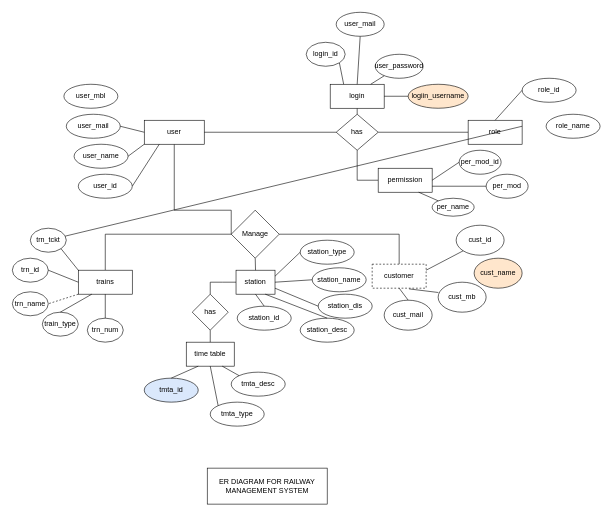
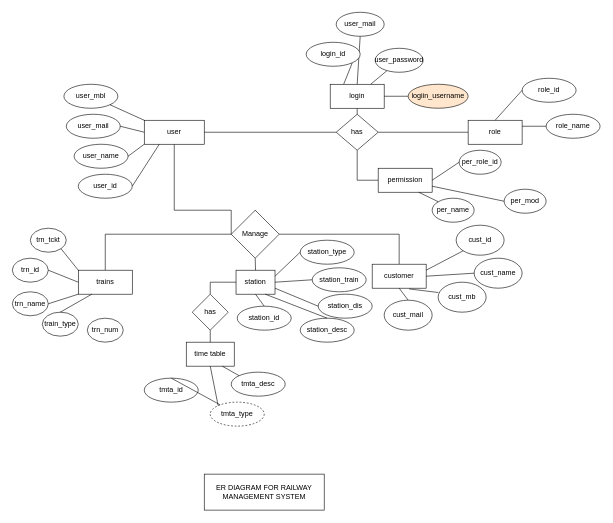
  <mxCell id="0" />
  <mxCell id="1" parent="0" />
- <mxCell id="2" value="ER DIAGRAM FOR RAILWAY MANAGEMENT SYSTEM" style="rounded=0;whiteSpace=wrap;html=1;" vertex="1" parent="1"><mxGeometry x="345" y="780" width="200" height="60" as="geometry" /></mxCell>
+ <mxCell id="2" value="ER DIAGRAM FOR RAILWAY MANAGEMENT SYSTEM" style="rounded=0;whiteSpace=wrap;html=1;" vertex="1" parent="1"><mxGeometry x="340" y="790" width="200" height="60" as="geometry" /></mxCell>
  <mxCell id="3" value="Manage" style="rhombus;whiteSpace=wrap;html=1;" vertex="1" parent="1"><mxGeometry x="385" y="350" width="80" height="80" as="geometry" /></mxCell>
  <mxCell id="4" value="station" style="rounded=0;whiteSpace=wrap;html=1;" vertex="1" parent="1"><mxGeometry x="393" y="450" width="65" height="40" as="geometry" /></mxCell>
  <mxCell id="5" value="" style="endArrow=none;html=1;rounded=0;entryX=0.5;entryY=0;entryDx=0;entryDy=0;exitX=0.5;exitY=1;exitDx=0;exitDy=0;" edge="1" parent="1" source="3" target="4"><mxGeometry width="50" height="50" relative="1" as="geometry"><mxPoint x="440" y="400" as="sourcePoint" /><mxPoint x="490" y="350" as="targetPoint" /></mxGeometry></mxCell>
  <mxCell id="6" value="has" style="rhombus;whiteSpace=wrap;html=1;" vertex="1" parent="1"><mxGeometry x="320" y="490" width="60" height="60" as="geometry" /></mxCell>
  <mxCell id="7" value="time table" style="rounded=0;whiteSpace=wrap;html=1;" vertex="1" parent="1"><mxGeometry x="310" y="570" width="80" height="40" as="geometry" /></mxCell>
- <mxCell id="8" value="tmta_id" style="ellipse;whiteSpace=wrap;html=1;fillColor=#dae8fc;" vertex="1" parent="1"><mxGeometry x="240" y="630" width="90" height="40" as="geometry" /></mxCell>
- <mxCell id="9" value="tmta_type" style="ellipse;whiteSpace=wrap;html=1;" vertex="1" parent="1"><mxGeometry x="350" y="670" width="90" height="40" as="geometry" /></mxCell>
+ <mxCell id="8" value="tmta_id" style="ellipse;whiteSpace=wrap;html=1;" vertex="1" parent="1"><mxGeometry x="240" y="630" width="90" height="40" as="geometry" /></mxCell>
+ <mxCell id="9" value="tmta_type" style="ellipse;whiteSpace=wrap;html=1;dashed=1;" vertex="1" parent="1"><mxGeometry x="350" y="670" width="90" height="40" as="geometry" /></mxCell>
  <mxCell id="10" value="tmta_desc" style="ellipse;whiteSpace=wrap;html=1;" vertex="1" parent="1"><mxGeometry x="385" y="620" width="90" height="40" as="geometry" /></mxCell>
  <mxCell id="11" value="" style="endArrow=none;html=1;rounded=0;exitX=0.5;exitY=0;exitDx=0;exitDy=0;entryX=0;entryY=0.5;entryDx=0;entryDy=0;" edge="1" parent="1" source="6" target="4"><mxGeometry width="50" height="50" relative="1" as="geometry"><mxPoint x="440" y="580" as="sourcePoint" /><mxPoint x="390" y="470" as="targetPoint" /><Array as="points"><mxPoint x="350" y="470" /><mxPoint x="370" y="470" /></Array></mxGeometry></mxCell>
  <mxCell id="12" value="" style="endArrow=none;html=1;rounded=0;exitX=0.5;exitY=0;exitDx=0;exitDy=0;entryX=0.5;entryY=1;entryDx=0;entryDy=0;" edge="1" parent="1" source="7" target="6"><mxGeometry width="50" height="50" relative="1" as="geometry"><mxPoint x="440" y="580" as="sourcePoint" /><mxPoint x="490" y="530" as="targetPoint" /></mxGeometry></mxCell>
- <mxCell id="13" value="" style="endArrow=none;html=1;rounded=0;exitX=0.5;exitY=0;exitDx=0;exitDy=0;entryX=0.25;entryY=1;entryDx=0;entryDy=0;" edge="1" parent="1" source="8" target="7"><mxGeometry width="50" height="50" relative="1" as="geometry"><mxPoint x="360" y="580" as="sourcePoint" /><mxPoint x="360" y="560" as="targetPoint" /></mxGeometry></mxCell>
+ <mxCell id="13" value="" style="endArrow=none;html=1;rounded=0;exitX=0.5;exitY=0;exitDx=0;exitDy=0;" edge="1" parent="1" source="8" target="9"><mxGeometry width="50" height="50" relative="1" as="geometry"><mxPoint x="360" y="580" as="sourcePoint" /><mxPoint x="360" y="560" as="targetPoint" /></mxGeometry></mxCell>
  <mxCell id="14" value="" style="endArrow=none;html=1;rounded=0;exitX=0;exitY=0;exitDx=0;exitDy=0;entryX=0.75;entryY=1;entryDx=0;entryDy=0;" edge="1" parent="1" source="10" target="7"><mxGeometry width="50" height="50" relative="1" as="geometry"><mxPoint x="370" y="590" as="sourcePoint" /><mxPoint x="370" y="570" as="targetPoint" /></mxGeometry></mxCell>
  <mxCell id="15" value="" style="endArrow=none;html=1;rounded=0;exitX=0;exitY=0;exitDx=0;exitDy=0;entryX=0.5;entryY=1;entryDx=0;entryDy=0;" edge="1" parent="1" source="9" target="7"><mxGeometry width="50" height="50" relative="1" as="geometry"><mxPoint x="380" y="600" as="sourcePoint" /><mxPoint x="380" y="580" as="targetPoint" /></mxGeometry></mxCell>
  <mxCell id="16" value="station_id" style="ellipse;whiteSpace=wrap;html=1;" vertex="1" parent="1"><mxGeometry x="395" y="510" width="90" height="40" as="geometry" /></mxCell>
  <mxCell id="17" value="station_dis" style="ellipse;whiteSpace=wrap;html=1;" vertex="1" parent="1"><mxGeometry x="530" y="490" width="90" height="40" as="geometry" /></mxCell>
- <mxCell id="18" value="station_name" style="ellipse;whiteSpace=wrap;html=1;" vertex="1" parent="1"><mxGeometry x="520" y="446" width="90" height="40" as="geometry" /></mxCell>
+ <mxCell id="18" value="station_train" style="ellipse;whiteSpace=wrap;html=1;" vertex="1" parent="1"><mxGeometry x="520" y="446" width="90" height="40" as="geometry" /></mxCell>
  <mxCell id="19" value="station_type" style="ellipse;whiteSpace=wrap;html=1;" vertex="1" parent="1"><mxGeometry x="500" y="400" width="90" height="40" as="geometry" /></mxCell>
  <mxCell id="20" value="station_desc" style="ellipse;whiteSpace=wrap;html=1;" vertex="1" parent="1"><mxGeometry x="500" y="530" width="90" height="40" as="geometry" /></mxCell>
  <mxCell id="21" value="" style="endArrow=none;html=1;rounded=0;exitX=0.5;exitY=1;exitDx=0;exitDy=0;entryX=0.5;entryY=0;entryDx=0;entryDy=0;" edge="1" parent="1" source="4" target="16"><mxGeometry width="50" height="50" relative="1" as="geometry"><mxPoint x="440" y="580" as="sourcePoint" /><mxPoint x="490" y="530" as="targetPoint" /></mxGeometry></mxCell>
  <mxCell id="22" value="" style="endArrow=none;html=1;rounded=0;exitX=0.75;exitY=1;exitDx=0;exitDy=0;entryX=0.5;entryY=0;entryDx=0;entryDy=0;" edge="1" parent="1" source="4" target="20"><mxGeometry width="50" height="50" relative="1" as="geometry"><mxPoint x="436" y="500" as="sourcePoint" /><mxPoint x="450" y="520" as="targetPoint" /></mxGeometry></mxCell>
  <mxCell id="23" value="" style="endArrow=none;html=1;rounded=0;exitX=1;exitY=0.75;exitDx=0;exitDy=0;entryX=0;entryY=0.5;entryDx=0;entryDy=0;" edge="1" parent="1" source="4" target="17"><mxGeometry width="50" height="50" relative="1" as="geometry"><mxPoint x="452" y="500" as="sourcePoint" /><mxPoint x="524" y="538" as="targetPoint" /></mxGeometry></mxCell>
  <mxCell id="24" value="" style="endArrow=none;html=1;rounded=0;exitX=1;exitY=0.5;exitDx=0;exitDy=0;entryX=0;entryY=0.5;entryDx=0;entryDy=0;" edge="1" parent="1" source="4" target="18"><mxGeometry width="50" height="50" relative="1" as="geometry"><mxPoint x="462" y="510" as="sourcePoint" /><mxPoint x="534" y="548" as="targetPoint" /></mxGeometry></mxCell>
  <mxCell id="25" value="" style="endArrow=none;html=1;rounded=0;exitX=1;exitY=0.25;exitDx=0;exitDy=0;entryX=0;entryY=0.5;entryDx=0;entryDy=0;" edge="1" parent="1" source="4" target="19"><mxGeometry width="50" height="50" relative="1" as="geometry"><mxPoint x="472" y="520" as="sourcePoint" /><mxPoint x="544" y="558" as="targetPoint" /></mxGeometry></mxCell>
  <mxCell id="26" value="" style="endArrow=none;html=1;rounded=0;exitX=1;exitY=0.5;exitDx=0;exitDy=0;entryX=0.5;entryY=0;entryDx=0;entryDy=0;" edge="1" parent="1" source="3" target="27"><mxGeometry width="50" height="50" relative="1" as="geometry"><mxPoint x="700" y="560" as="sourcePoint" /><mxPoint x="660" y="430" as="targetPoint" /><Array as="points"><mxPoint x="665" y="390" /></Array></mxGeometry></mxCell>
- <mxCell id="27" value="customer" style="rounded=0;whiteSpace=wrap;html=1;dashed=1;" vertex="1" parent="1"><mxGeometry x="620" y="440" width="90" height="40" as="geometry" /></mxCell>
+ <mxCell id="27" value="customer" style="rounded=0;whiteSpace=wrap;html=1;" vertex="1" parent="1"><mxGeometry x="620" y="440" width="90" height="40" as="geometry" /></mxCell>
  <mxCell id="28" value="cust_id" style="ellipse;whiteSpace=wrap;html=1;" vertex="1" parent="1"><mxGeometry x="760" y="375" width="80" height="50" as="geometry" /></mxCell>
- <mxCell id="29" value="cust_name" style="ellipse;whiteSpace=wrap;html=1;fillColor=#ffe6cc;" vertex="1" parent="1"><mxGeometry x="790" y="430" width="80" height="50" as="geometry" /></mxCell>
+ <mxCell id="29" value="cust_name" style="ellipse;whiteSpace=wrap;html=1;" vertex="1" parent="1"><mxGeometry x="790" y="430" width="80" height="50" as="geometry" /></mxCell>
  <mxCell id="30" value="cust_mb" style="ellipse;whiteSpace=wrap;html=1;" vertex="1" parent="1"><mxGeometry x="730" y="470" width="80" height="50" as="geometry" /></mxCell>
  <mxCell id="31" value="cust_mail" style="ellipse;whiteSpace=wrap;html=1;" vertex="1" parent="1"><mxGeometry x="640" y="500" width="80" height="50" as="geometry" /></mxCell>
  <mxCell id="32" value="" style="endArrow=none;html=1;rounded=0;exitX=0.5;exitY=0;exitDx=0;exitDy=0;entryX=0.5;entryY=1;entryDx=0;entryDy=0;" edge="1" parent="1" source="31" target="27"><mxGeometry width="50" height="50" relative="1" as="geometry"><mxPoint x="700" y="560" as="sourcePoint" /><mxPoint x="750" y="510" as="targetPoint" /></mxGeometry></mxCell>
  <mxCell id="33" value="" style="endArrow=none;html=1;rounded=0;exitX=0.684;exitY=1.03;exitDx=0;exitDy=0;exitPerimeter=0;entryX=0.005;entryY=0.344;entryDx=0;entryDy=0;entryPerimeter=0;" edge="1" parent="1" source="27" target="30"><mxGeometry width="50" height="50" relative="1" as="geometry"><mxPoint x="700" y="560" as="sourcePoint" /><mxPoint x="750" y="510" as="targetPoint" /></mxGeometry></mxCell>
+ <mxCell id="34" value="" style="endArrow=none;html=1;rounded=0;entryX=1;entryY=0.5;entryDx=0;entryDy=0;exitX=0;exitY=0.5;exitDx=0;exitDy=0;" edge="1" parent="1" source="29" target="27"><mxGeometry width="50" height="50" relative="1" as="geometry"><mxPoint x="790" y="450" as="sourcePoint" /><mxPoint x="750" y="510" as="targetPoint" /></mxGeometry></mxCell>
  <mxCell id="35" value="" style="endArrow=none;html=1;rounded=0;entryX=0;entryY=1;entryDx=0;entryDy=0;exitX=1;exitY=0.25;exitDx=0;exitDy=0;" edge="1" parent="1" source="27" target="28"><mxGeometry width="50" height="50" relative="1" as="geometry"><mxPoint x="700" y="560" as="sourcePoint" /><mxPoint x="750" y="510" as="targetPoint" /></mxGeometry></mxCell>
  <mxCell id="36" value="" style="endArrow=none;html=1;rounded=0;entryX=0;entryY=0.5;entryDx=0;entryDy=0;exitX=0.5;exitY=0;exitDx=0;exitDy=0;" edge="1" parent="1" source="37" target="3"><mxGeometry width="50" height="50" relative="1" as="geometry"><mxPoint x="170" y="450" as="sourcePoint" /><mxPoint x="330" y="510" as="targetPoint" /><Array as="points"><mxPoint x="175" y="390" /></Array></mxGeometry></mxCell>
  <mxCell id="37" value="trains" style="rounded=0;whiteSpace=wrap;html=1;" vertex="1" parent="1"><mxGeometry x="130" y="450" width="90" height="40" as="geometry" /></mxCell>
  <mxCell id="38" value="trn_id" style="ellipse;whiteSpace=wrap;html=1;" vertex="1" parent="1"><mxGeometry x="20" y="430" width="60" height="40" as="geometry" /></mxCell>
  <mxCell id="39" value="trn_name" style="ellipse;whiteSpace=wrap;html=1;" vertex="1" parent="1"><mxGeometry x="20" y="486" width="60" height="40" as="geometry" /></mxCell>
  <mxCell id="40" value="train_type" style="ellipse;whiteSpace=wrap;html=1;" vertex="1" parent="1"><mxGeometry x="70" y="520" width="60" height="40" as="geometry" /></mxCell>
  <mxCell id="41" value="trn_tckt" style="ellipse;whiteSpace=wrap;html=1;" vertex="1" parent="1"><mxGeometry x="50" y="380" width="60" height="40" as="geometry" /></mxCell>
  <mxCell id="42" value="trn_num" style="ellipse;whiteSpace=wrap;html=1;" vertex="1" parent="1"><mxGeometry x="145" y="530" width="60" height="40" as="geometry" /></mxCell>
- <mxCell id="43" value="" style="endArrow=none;html=1;rounded=0;exitX=0.5;exitY=1;exitDx=0;exitDy=0;entryX=0.5;entryY=0;entryDx=0;entryDy=0;" edge="1" parent="1" source="37" target="42"><mxGeometry width="50" height="50" relative="1" as="geometry"><mxPoint x="270" y="560" as="sourcePoint" /><mxPoint x="320" y="510" as="targetPoint" /></mxGeometry></mxCell>
  <mxCell id="44" value="" style="endArrow=none;html=1;rounded=0;exitX=0.25;exitY=1;exitDx=0;exitDy=0;entryX=0.5;entryY=0;entryDx=0;entryDy=0;" edge="1" parent="1" source="37" target="40"><mxGeometry width="50" height="50" relative="1" as="geometry"><mxPoint x="185" y="500" as="sourcePoint" /><mxPoint x="185" y="540" as="targetPoint" /></mxGeometry></mxCell>
- <mxCell id="45" value="" style="endArrow=none;html=1;rounded=0;exitX=0;exitY=1;exitDx=0;exitDy=0;entryX=1;entryY=0.5;entryDx=0;entryDy=0;dashed=1;" edge="1" parent="1" source="37" target="39"><mxGeometry width="50" height="50" relative="1" as="geometry"><mxPoint x="195" y="510" as="sourcePoint" /><mxPoint x="195" y="550" as="targetPoint" /></mxGeometry></mxCell>
+ <mxCell id="45" value="" style="endArrow=none;html=1;rounded=0;exitX=0;exitY=1;exitDx=0;exitDy=0;entryX=1;entryY=0.5;entryDx=0;entryDy=0;" edge="1" parent="1" source="37" target="39"><mxGeometry width="50" height="50" relative="1" as="geometry"><mxPoint x="195" y="510" as="sourcePoint" /><mxPoint x="195" y="550" as="targetPoint" /></mxGeometry></mxCell>
  <mxCell id="46" value="" style="endArrow=none;html=1;rounded=0;exitX=1;exitY=0.5;exitDx=0;exitDy=0;entryX=0;entryY=0.5;entryDx=0;entryDy=0;" edge="1" parent="1" source="38" target="37"><mxGeometry width="50" height="50" relative="1" as="geometry"><mxPoint x="205" y="520" as="sourcePoint" /><mxPoint x="205" y="560" as="targetPoint" /></mxGeometry></mxCell>
  <mxCell id="47" value="" style="endArrow=none;html=1;rounded=0;exitX=1;exitY=1;exitDx=0;exitDy=0;entryX=0;entryY=0;entryDx=0;entryDy=0;" edge="1" parent="1" source="41" target="37"><mxGeometry width="50" height="50" relative="1" as="geometry"><mxPoint x="90" y="460" as="sourcePoint" /><mxPoint x="140" y="480" as="targetPoint" /></mxGeometry></mxCell>
  <mxCell id="48" value="" style="endArrow=none;html=1;rounded=0;exitX=0;exitY=0.5;exitDx=0;exitDy=0;" edge="1" parent="1" source="3"><mxGeometry width="50" height="50" relative="1" as="geometry"><mxPoint x="340" y="350" as="sourcePoint" /><mxPoint x="290" y="240" as="targetPoint" /><Array as="points"><mxPoint x="385" y="350" /><mxPoint x="290" y="350" /></Array></mxGeometry></mxCell>
  <mxCell id="49" value="user" style="rounded=0;whiteSpace=wrap;html=1;" vertex="1" parent="1"><mxGeometry x="240" y="200" width="100" height="40" as="geometry" /></mxCell>
  <mxCell id="50" value="" style="endArrow=none;html=1;rounded=0;entryX=0.25;entryY=1;entryDx=0;entryDy=0;exitX=1;exitY=0.5;exitDx=0;exitDy=0;" edge="1" parent="1" source="51" target="49"><mxGeometry width="50" height="50" relative="1" as="geometry"><mxPoint x="78" y="280" as="sourcePoint" /><mxPoint x="53" y="240" as="targetPoint" /></mxGeometry></mxCell>
  <mxCell id="51" value="user_id" style="ellipse;whiteSpace=wrap;html=1;" vertex="1" parent="1"><mxGeometry x="130" y="290" width="90" height="40" as="geometry" /></mxCell>
  <mxCell id="52" value="user_name" style="ellipse;whiteSpace=wrap;html=1;" vertex="1" parent="1"><mxGeometry x="123" y="240" width="90" height="40" as="geometry" /></mxCell>
  <mxCell id="53" value="user_mail" style="ellipse;whiteSpace=wrap;html=1;" vertex="1" parent="1"><mxGeometry x="110" y="190" width="90" height="40" as="geometry" /></mxCell>
  <mxCell id="54" value="user_mbl" style="ellipse;whiteSpace=wrap;html=1;" vertex="1" parent="1"><mxGeometry x="106" y="140" width="90" height="40" as="geometry" /></mxCell>
  <mxCell id="55" value="" style="endArrow=none;html=1;rounded=0;entryX=0;entryY=1;entryDx=0;entryDy=0;exitX=1;exitY=0.5;exitDx=0;exitDy=0;" edge="1" parent="1" source="52" target="49"><mxGeometry width="50" height="50" relative="1" as="geometry"><mxPoint x="78" y="350" as="sourcePoint" /><mxPoint x="78" y="240" as="targetPoint" /></mxGeometry></mxCell>
  <mxCell id="56" value="" style="endArrow=none;html=1;rounded=0;entryX=0;entryY=0.5;entryDx=0;entryDy=0;exitX=1;exitY=0.5;exitDx=0;exitDy=0;" edge="1" parent="1" source="53" target="49"><mxGeometry width="50" height="50" relative="1" as="geometry"><mxPoint x="133" y="270" as="sourcePoint" /><mxPoint x="78" y="220" as="targetPoint" /></mxGeometry></mxCell>
+ <mxCell id="57" value="" style="endArrow=none;html=1;rounded=0;entryX=0;entryY=0;entryDx=0;entryDy=0;exitX=1;exitY=1;exitDx=0;exitDy=0;" edge="1" parent="1" source="54" target="49"><mxGeometry width="50" height="50" relative="1" as="geometry"><mxPoint x="143" y="220" as="sourcePoint" /><mxPoint x="78" y="200" as="targetPoint" /></mxGeometry></mxCell>
  <mxCell id="58" value="has" style="rhombus;whiteSpace=wrap;html=1;" vertex="1" parent="1"><mxGeometry x="560" y="190" width="70" height="60" as="geometry" /></mxCell>
  <mxCell id="59" value="" style="endArrow=none;html=1;rounded=0;exitX=1;exitY=0.5;exitDx=0;exitDy=0;entryX=0;entryY=0.5;entryDx=0;entryDy=0;" edge="1" parent="1" source="49" target="58"><mxGeometry width="50" height="50" relative="1" as="geometry"><mxPoint x="640" y="290" as="sourcePoint" /><mxPoint x="690" y="240" as="targetPoint" /></mxGeometry></mxCell>
  <mxCell id="60" value="" style="endArrow=none;html=1;rounded=0;entryX=0.5;entryY=1;entryDx=0;entryDy=0;exitX=0;exitY=0.5;exitDx=0;exitDy=0;" edge="1" parent="1" source="63" target="58"><mxGeometry width="50" height="50" relative="1" as="geometry"><mxPoint x="625" y="290" as="sourcePoint" /><mxPoint x="550" y="230" as="targetPoint" /><Array as="points"><mxPoint x="595" y="300" /></Array></mxGeometry></mxCell>
  <mxCell id="61" value="" style="endArrow=none;html=1;rounded=0;exitX=1;exitY=0.5;exitDx=0;exitDy=0;entryX=0;entryY=0.5;entryDx=0;entryDy=0;" edge="1" parent="1" source="58" target="62"><mxGeometry width="50" height="50" relative="1" as="geometry"><mxPoint x="615" y="210" as="sourcePoint" /><mxPoint x="680" y="220" as="targetPoint" /></mxGeometry></mxCell>
  <mxCell id="62" value="role" style="rounded=0;whiteSpace=wrap;html=1;" vertex="1" parent="1"><mxGeometry x="780" y="200" width="90" height="40" as="geometry" /></mxCell>
  <mxCell id="63" value="permission" style="rounded=0;whiteSpace=wrap;html=1;" vertex="1" parent="1"><mxGeometry x="630" y="280" width="90" height="40" as="geometry" /></mxCell>
  <mxCell id="64" value="" style="endArrow=none;html=1;rounded=0;exitX=0.5;exitY=0;exitDx=0;exitDy=0;entryX=0.5;entryY=1;entryDx=0;entryDy=0;" edge="1" parent="1" source="58" target="65"><mxGeometry width="50" height="50" relative="1" as="geometry"><mxPoint x="595" y="190" as="sourcePoint" /><mxPoint x="595" y="110" as="targetPoint" /></mxGeometry></mxCell>
  <mxCell id="65" value="login" style="rounded=0;whiteSpace=wrap;html=1;" vertex="1" parent="1"><mxGeometry x="550" y="140" width="90" height="40" as="geometry" /></mxCell>
  <mxCell id="66" value="" style="endArrow=none;html=1;rounded=0;exitX=0.25;exitY=0;exitDx=0;exitDy=0;entryX=1;entryY=1;entryDx=0;entryDy=0;" edge="1" parent="1" source="65" target="70"><mxGeometry width="50" height="50" relative="1" as="geometry"><mxPoint x="640" y="160" as="sourcePoint" /><mxPoint x="560" y="110" as="targetPoint" /></mxGeometry></mxCell>
  <mxCell id="67" value="" style="endArrow=none;html=1;rounded=0;exitX=0.5;exitY=0;exitDx=0;exitDy=0;entryX=0.5;entryY=1;entryDx=0;entryDy=0;" edge="1" parent="1" source="65" target="71"><mxGeometry width="50" height="50" relative="1" as="geometry"><mxPoint x="640" y="160" as="sourcePoint" /><mxPoint x="600" y="70" as="targetPoint" /></mxGeometry></mxCell>
  <mxCell id="68" value="" style="endArrow=none;html=1;rounded=0;exitX=0.75;exitY=0;exitDx=0;exitDy=0;" edge="1" parent="1" source="65" target="69"><mxGeometry width="50" height="50" relative="1" as="geometry"><mxPoint x="640" y="160" as="sourcePoint" /><mxPoint x="650" y="110" as="targetPoint" /></mxGeometry></mxCell>
- <mxCell id="69" value="user_password" style="ellipse;whiteSpace=wrap;html=1;" vertex="1" parent="1"><mxGeometry x="625" y="90" width="80" height="40" as="geometry" /></mxCell>
- <mxCell id="70" value="login_id" style="ellipse;whiteSpace=wrap;html=1;" vertex="1" parent="1"><mxGeometry x="510" y="70" width="65" height="40" as="geometry" /></mxCell>
+ <mxCell id="69" value="user_password" style="ellipse;whiteSpace=wrap;html=1;" vertex="1" parent="1"><mxGeometry x="625" y="80" width="80" height="40" as="geometry" /></mxCell>
+ <mxCell id="70" value="login_id" style="ellipse;whiteSpace=wrap;html=1;" vertex="1" parent="1"><mxGeometry x="510" y="70" width="90" height="40" as="geometry" /></mxCell>
  <mxCell id="71" value="user_mail" style="ellipse;whiteSpace=wrap;html=1;" vertex="1" parent="1"><mxGeometry x="560" y="20" width="80" height="40" as="geometry" /></mxCell>
  <mxCell id="72" value="" style="endArrow=none;html=1;rounded=0;exitX=1;exitY=0.5;exitDx=0;exitDy=0;" edge="1" parent="1" source="65" target="73"><mxGeometry width="50" height="50" relative="1" as="geometry"><mxPoint x="605" y="150" as="sourcePoint" /><mxPoint x="700" y="160" as="targetPoint" /></mxGeometry></mxCell>
  <mxCell id="73" value="logiin_username" style="ellipse;whiteSpace=wrap;html=1;fillColor=#ffe6cc;" vertex="1" parent="1"><mxGeometry x="680" y="140" width="100" height="40" as="geometry" /></mxCell>
  <mxCell id="74" value="role_id" style="ellipse;whiteSpace=wrap;html=1;" vertex="1" parent="1"><mxGeometry x="870" y="130" width="90" height="40" as="geometry" /></mxCell>
  <mxCell id="75" value="role_name" style="ellipse;whiteSpace=wrap;html=1;" vertex="1" parent="1"><mxGeometry x="910" y="190" width="90" height="40" as="geometry" /></mxCell>
  <mxCell id="76" value="" style="endArrow=none;html=1;rounded=0;entryX=0;entryY=0.5;entryDx=0;entryDy=0;exitX=0.5;exitY=0;exitDx=0;exitDy=0;" edge="1" parent="1" source="62" target="74"><mxGeometry width="50" height="50" relative="1" as="geometry"><mxPoint x="640" y="240" as="sourcePoint" /><mxPoint x="690" y="190" as="targetPoint" /></mxGeometry></mxCell>
- <mxCell id="77" value="" style="endArrow=none;html=1;rounded=0;exitX=1;exitY=0.25;exitDx=0;exitDy=0;" edge="1" parent="1" source="62" target="41"><mxGeometry width="50" height="50" relative="1" as="geometry"><mxPoint x="835" y="210" as="sourcePoint" /><mxPoint x="880" y="160" as="targetPoint" /></mxGeometry></mxCell>
- <mxCell id="78" value="per_mod_id" style="ellipse;whiteSpace=wrap;html=1;" vertex="1" parent="1"><mxGeometry x="765" y="250" width="70" height="40" as="geometry" /></mxCell>
- <mxCell id="79" value="per_mod" style="ellipse;whiteSpace=wrap;html=1;" vertex="1" parent="1"><mxGeometry x="810" y="290" width="70" height="40" as="geometry" /></mxCell>
- <mxCell id="80" value="per_name" style="ellipse;whiteSpace=wrap;html=1;" vertex="1" parent="1"><mxGeometry x="720" y="330" width="70" height="30" as="geometry" /></mxCell>
+ <mxCell id="77" value="" style="endArrow=none;html=1;rounded=0;entryX=0;entryY=0.5;entryDx=0;entryDy=0;exitX=1;exitY=0.25;exitDx=0;exitDy=0;" edge="1" parent="1" source="62" target="75"><mxGeometry width="50" height="50" relative="1" as="geometry"><mxPoint x="835" y="210" as="sourcePoint" /><mxPoint x="880" y="160" as="targetPoint" /></mxGeometry></mxCell>
+ <mxCell id="78" value="per_role_id" style="ellipse;whiteSpace=wrap;html=1;" vertex="1" parent="1"><mxGeometry x="765" y="250" width="70" height="40" as="geometry" /></mxCell>
+ <mxCell id="79" value="per_mod" style="ellipse;whiteSpace=wrap;html=1;" vertex="1" parent="1"><mxGeometry x="840" y="315" width="70" height="40" as="geometry" /></mxCell>
+ <mxCell id="80" value="per_name" style="ellipse;whiteSpace=wrap;html=1;" vertex="1" parent="1"><mxGeometry x="720" y="330" width="70" height="40" as="geometry" /></mxCell>
  <mxCell id="81" value="" style="endArrow=none;html=1;rounded=0;entryX=0;entryY=0.5;entryDx=0;entryDy=0;exitX=1;exitY=0.5;exitDx=0;exitDy=0;" edge="1" parent="1" source="63" target="78"><mxGeometry width="50" height="50" relative="1" as="geometry"><mxPoint x="640" y="240" as="sourcePoint" /><mxPoint x="690" y="190" as="targetPoint" /></mxGeometry></mxCell>
  <mxCell id="82" value="" style="endArrow=none;html=1;rounded=0;entryX=0;entryY=0.5;entryDx=0;entryDy=0;exitX=1;exitY=0.75;exitDx=0;exitDy=0;" edge="1" parent="1" source="63" target="79"><mxGeometry width="50" height="50" relative="1" as="geometry"><mxPoint x="640" y="240" as="sourcePoint" /><mxPoint x="690" y="190" as="targetPoint" /></mxGeometry></mxCell>
  <mxCell id="83" value="" style="endArrow=none;html=1;rounded=0;entryX=0;entryY=0;entryDx=0;entryDy=0;exitX=0.75;exitY=1;exitDx=0;exitDy=0;" edge="1" parent="1" source="63" target="80"><mxGeometry width="50" height="50" relative="1" as="geometry"><mxPoint x="730" y="320" as="sourcePoint" /><mxPoint x="820" y="320" as="targetPoint" /></mxGeometry></mxCell>
